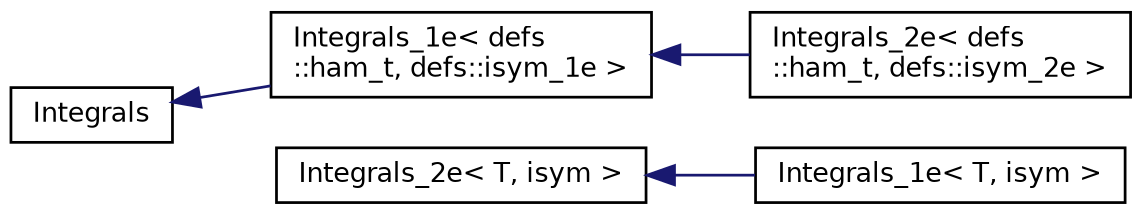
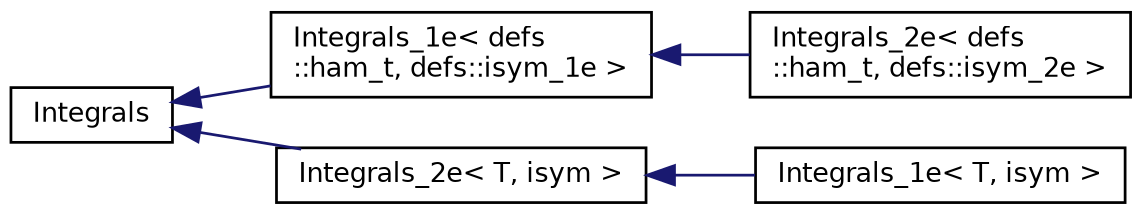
  digraph {
    rankdir=LR
    node [color=black fillcolor=white fontname=Helvetica fontsize=10 shape=record style=filled]
    edge [color=midnightblue dir=back fontname=Helvetica fontsize=10 labelfontname=Helvetica labelfontsize=10 style=solid]
    n1 [height=0.2 label=Integrals width=0.4]
    n2 [height=0.2 label="Integrals_1e\< defs\l::ham_t, defs::isym_1e \>" width=0.4]
    n3 [height=0.2 label="Integrals_2e\< T, isym \>" width=0.4]
    n4 [height=0.2 label="Integrals_1e\< T, isym \>" width=0.4]
    n5 [height=0.2 label="Integrals_2e\< defs\l::ham_t, defs::isym_2e \>" width=0.4]
    n1 -> n2
+   n1 -> n3
    n2 -> n5
    n3 -> n4
  }
